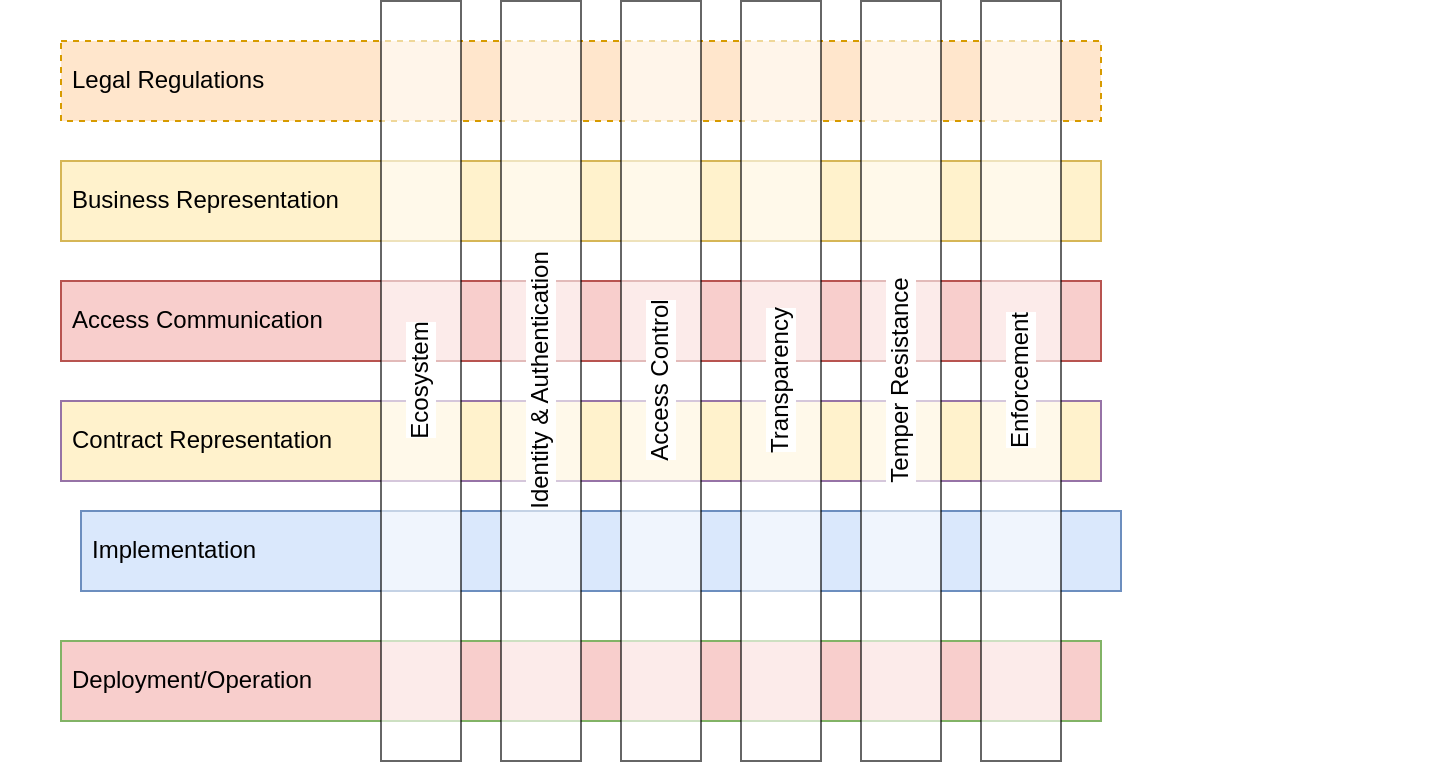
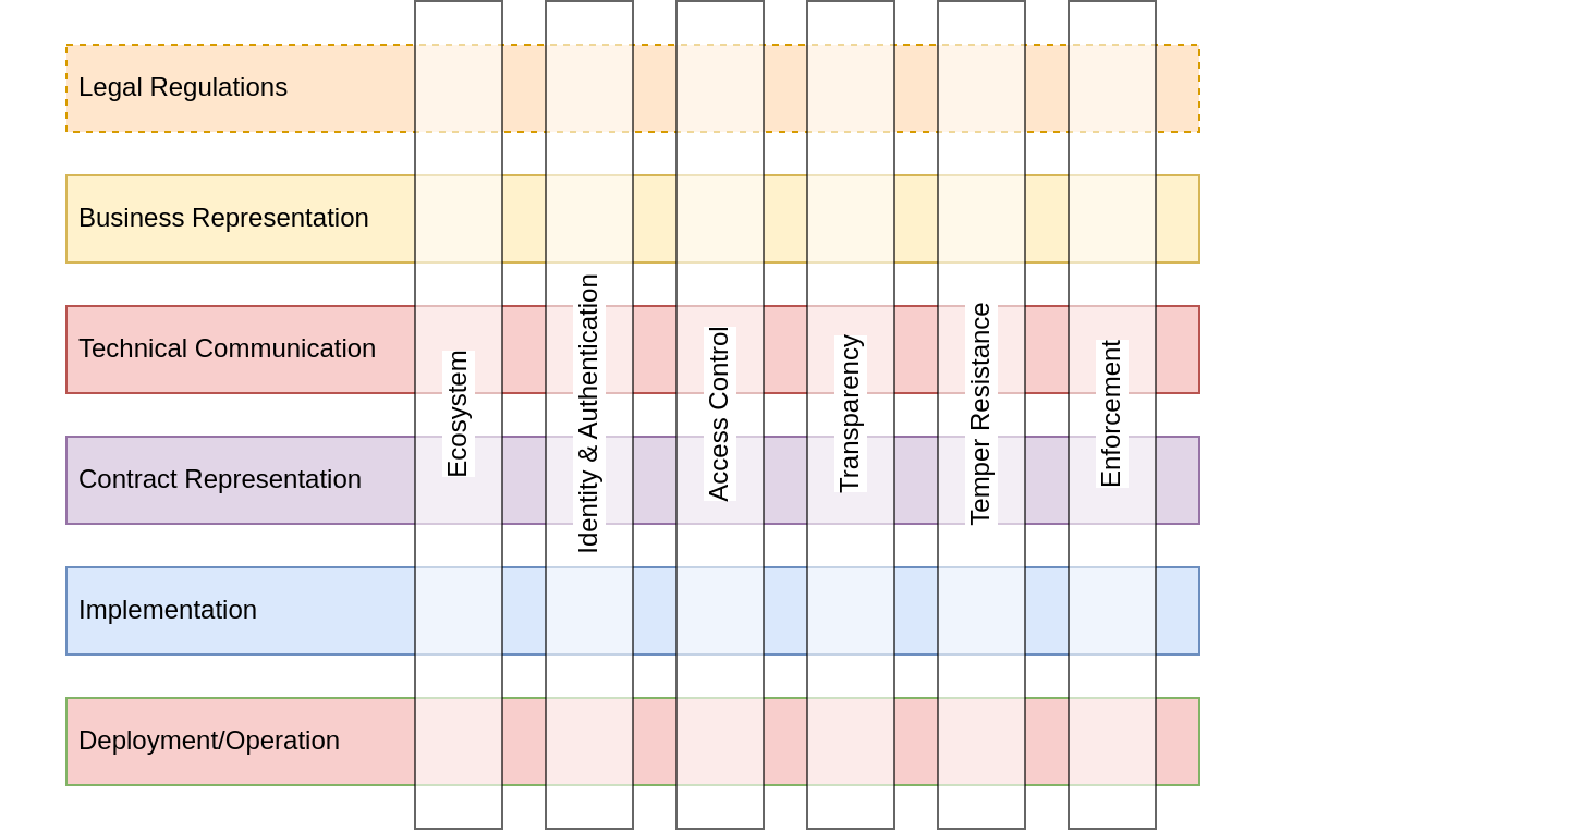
  <mxCell id="0" />
  <mxCell id="1" parent="0" />
  <mxCell id="2" value="Legal Regulations" style="rounded=0;whiteSpace=wrap;html=1;align=left;spacingLeft=4;fillColor=#ffe6cc;strokeColor=#d79b00;dashed=1;" vertex="1" parent="1"><mxGeometry x="30" y="20" width="520" height="40" as="geometry" /></mxCell>
  <mxCell id="3" value="Business Representation" style="rounded=0;whiteSpace=wrap;html=1;align=left;spacingLeft=4;fillColor=#fff2cc;strokeColor=#d6b656;" vertex="1" parent="1"><mxGeometry x="30" y="80" width="520" height="40" as="geometry" /></mxCell>
- <mxCell id="4" value="Access Communication" style="rounded=0;whiteSpace=wrap;html=1;align=left;spacingLeft=4;fillColor=#f8cecc;strokeColor=#b85450;" vertex="1" parent="1"><mxGeometry x="30" y="140" width="520" height="40" as="geometry" /></mxCell>
- <mxCell id="5" value="Implementation" style="rounded=0;whiteSpace=wrap;html=1;align=left;spacingLeft=4;fillColor=#dae8fc;strokeColor=#6c8ebf;" vertex="1" parent="1"><mxGeometry x="40" y="255" width="520" height="40" as="geometry" /></mxCell>
+ <mxCell id="4" value="Technical Communication" style="rounded=0;whiteSpace=wrap;html=1;align=left;spacingLeft=4;fillColor=#f8cecc;strokeColor=#b85450;" vertex="1" parent="1"><mxGeometry x="30" y="140" width="520" height="40" as="geometry" /></mxCell>
+ <mxCell id="5" value="Implementation" style="rounded=0;whiteSpace=wrap;html=1;align=left;spacingLeft=4;fillColor=#dae8fc;strokeColor=#6c8ebf;" vertex="1" parent="1"><mxGeometry x="30" y="260" width="520" height="40" as="geometry" /></mxCell>
  <mxCell id="6" value="Deployment/Operation" style="rounded=0;whiteSpace=wrap;html=1;align=left;spacingLeft=4;fillColor=#f8cecc;strokeColor=#82b366;" vertex="1" parent="1"><mxGeometry x="30" y="320" width="520" height="40" as="geometry" /></mxCell>
- <mxCell id="7" value="Contract Representation" style="rounded=0;whiteSpace=wrap;html=1;align=left;spacingLeft=4;fillColor=#fff2cc;strokeColor=#9673a6;" vertex="1" parent="1"><mxGeometry x="30" y="200" width="520" height="40" as="geometry" /></mxCell>
+ <mxCell id="7" value="Contract Representation" style="rounded=0;whiteSpace=wrap;html=1;align=left;spacingLeft=4;fillColor=#e1d5e7;strokeColor=#9673a6;" vertex="1" parent="1"><mxGeometry x="30" y="200" width="520" height="40" as="geometry" /></mxCell>
  <mxCell id="8" value="Identity &amp;amp; Authentication" style="rounded=0;whiteSpace=wrap;html=1;rotation=-90;opacity=60;labelBackgroundColor=default;" vertex="1" parent="1"><mxGeometry x="80" y="170" width="380" height="40" as="geometry" /></mxCell>
  <mxCell id="9" value="Enforcement" style="rounded=0;whiteSpace=wrap;html=1;rotation=-90;opacity=60;labelBackgroundColor=default;" vertex="1" parent="1"><mxGeometry x="320" y="170" width="380" height="40" as="geometry" /></mxCell>
  <mxCell id="10" value="Ecosystem" style="rounded=0;whiteSpace=wrap;html=1;rotation=-90;opacity=60;labelBackgroundColor=default;" vertex="1" parent="1"><mxGeometry x="20" y="170" width="380" height="40" as="geometry" /></mxCell>
  <mxCell id="11" value="Access Control" style="rounded=0;whiteSpace=wrap;html=1;rotation=-90;opacity=60;labelBackgroundColor=default;" vertex="1" parent="1"><mxGeometry x="140" y="170" width="380" height="40" as="geometry" /></mxCell>
  <mxCell id="12" value="Transparency" style="rounded=0;whiteSpace=wrap;html=1;rotation=-90;opacity=60;labelBackgroundColor=default;" vertex="1" parent="1"><mxGeometry x="200" y="170" width="380" height="40" as="geometry" /></mxCell>
  <mxCell id="13" value="Temper Resistance" style="rounded=0;whiteSpace=wrap;html=1;rotation=-90;opacity=60;labelBackgroundColor=default;" vertex="1" parent="1"><mxGeometry x="260" y="170" width="380" height="40" as="geometry" /></mxCell>
